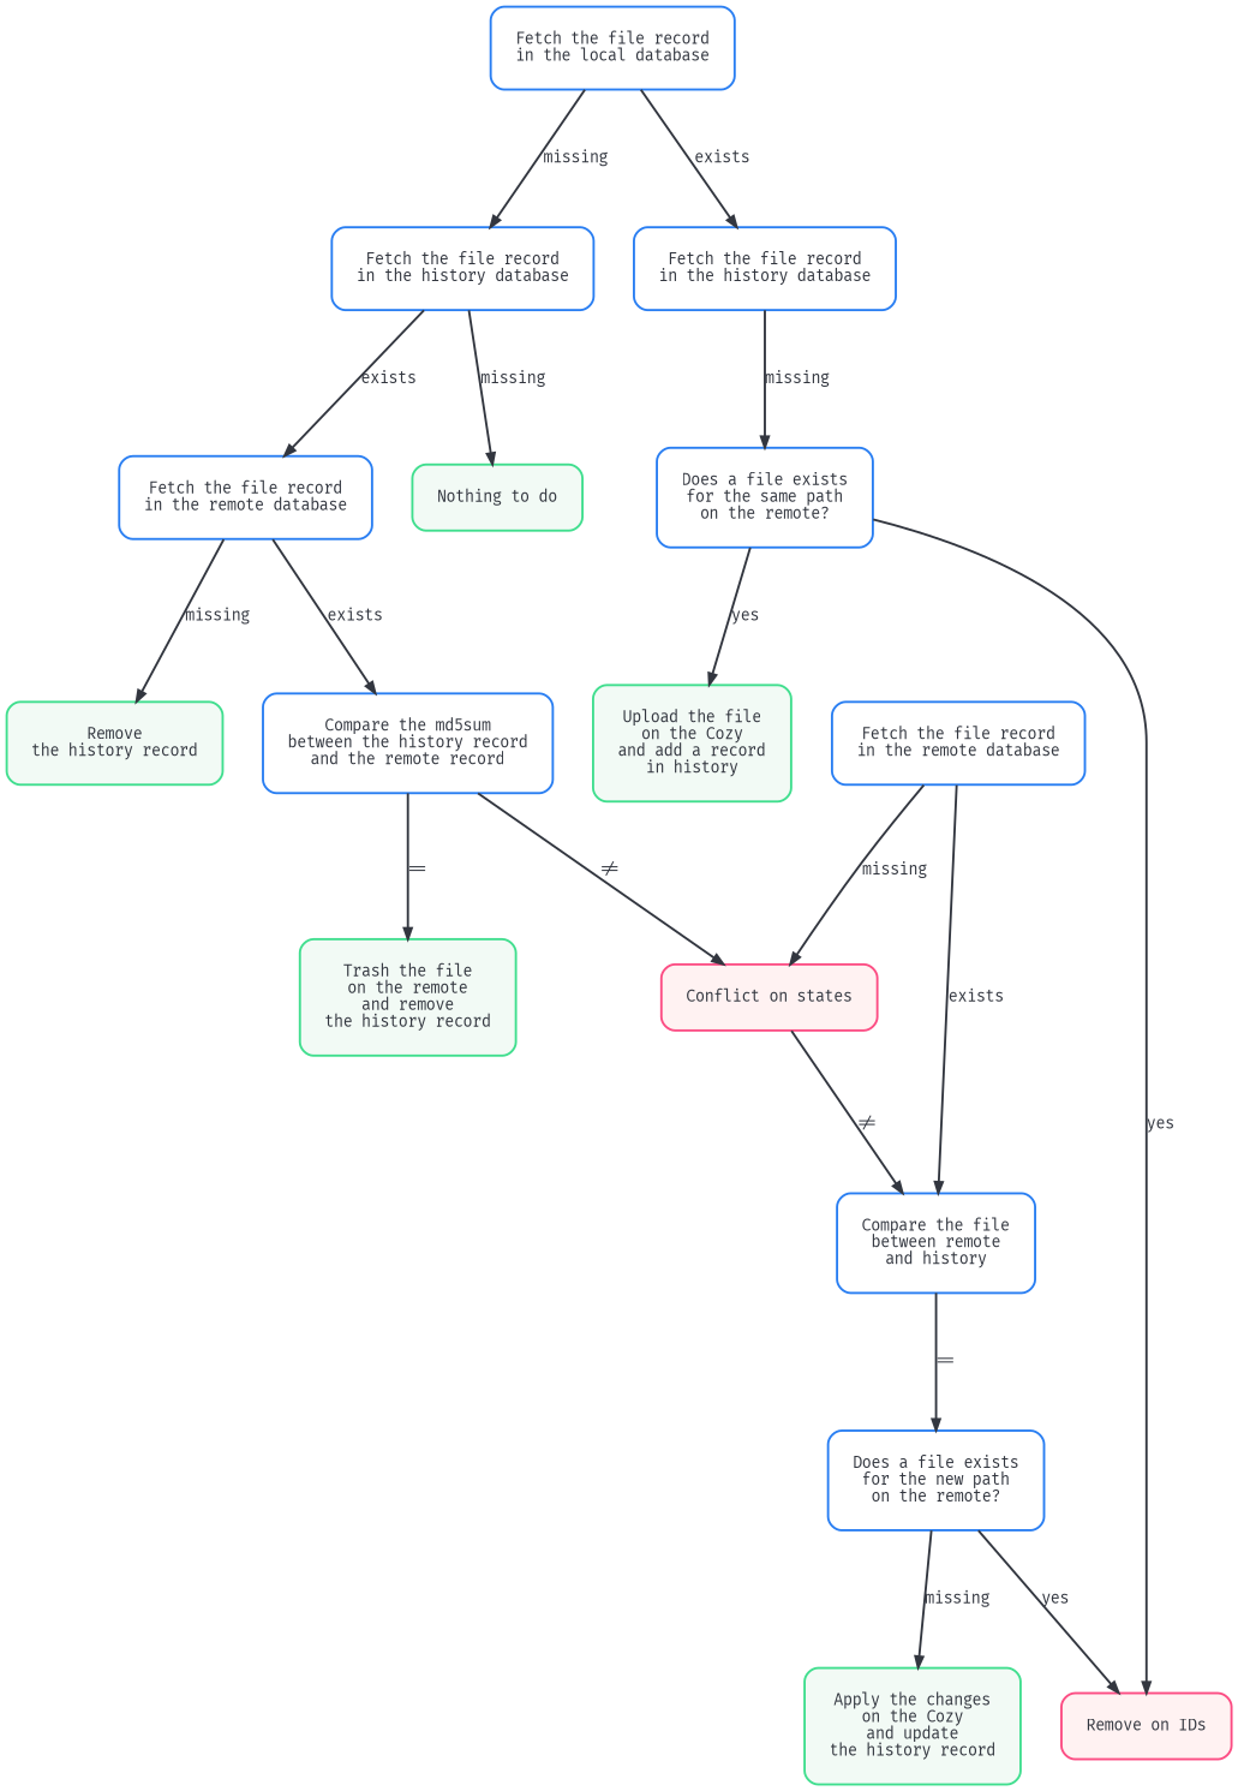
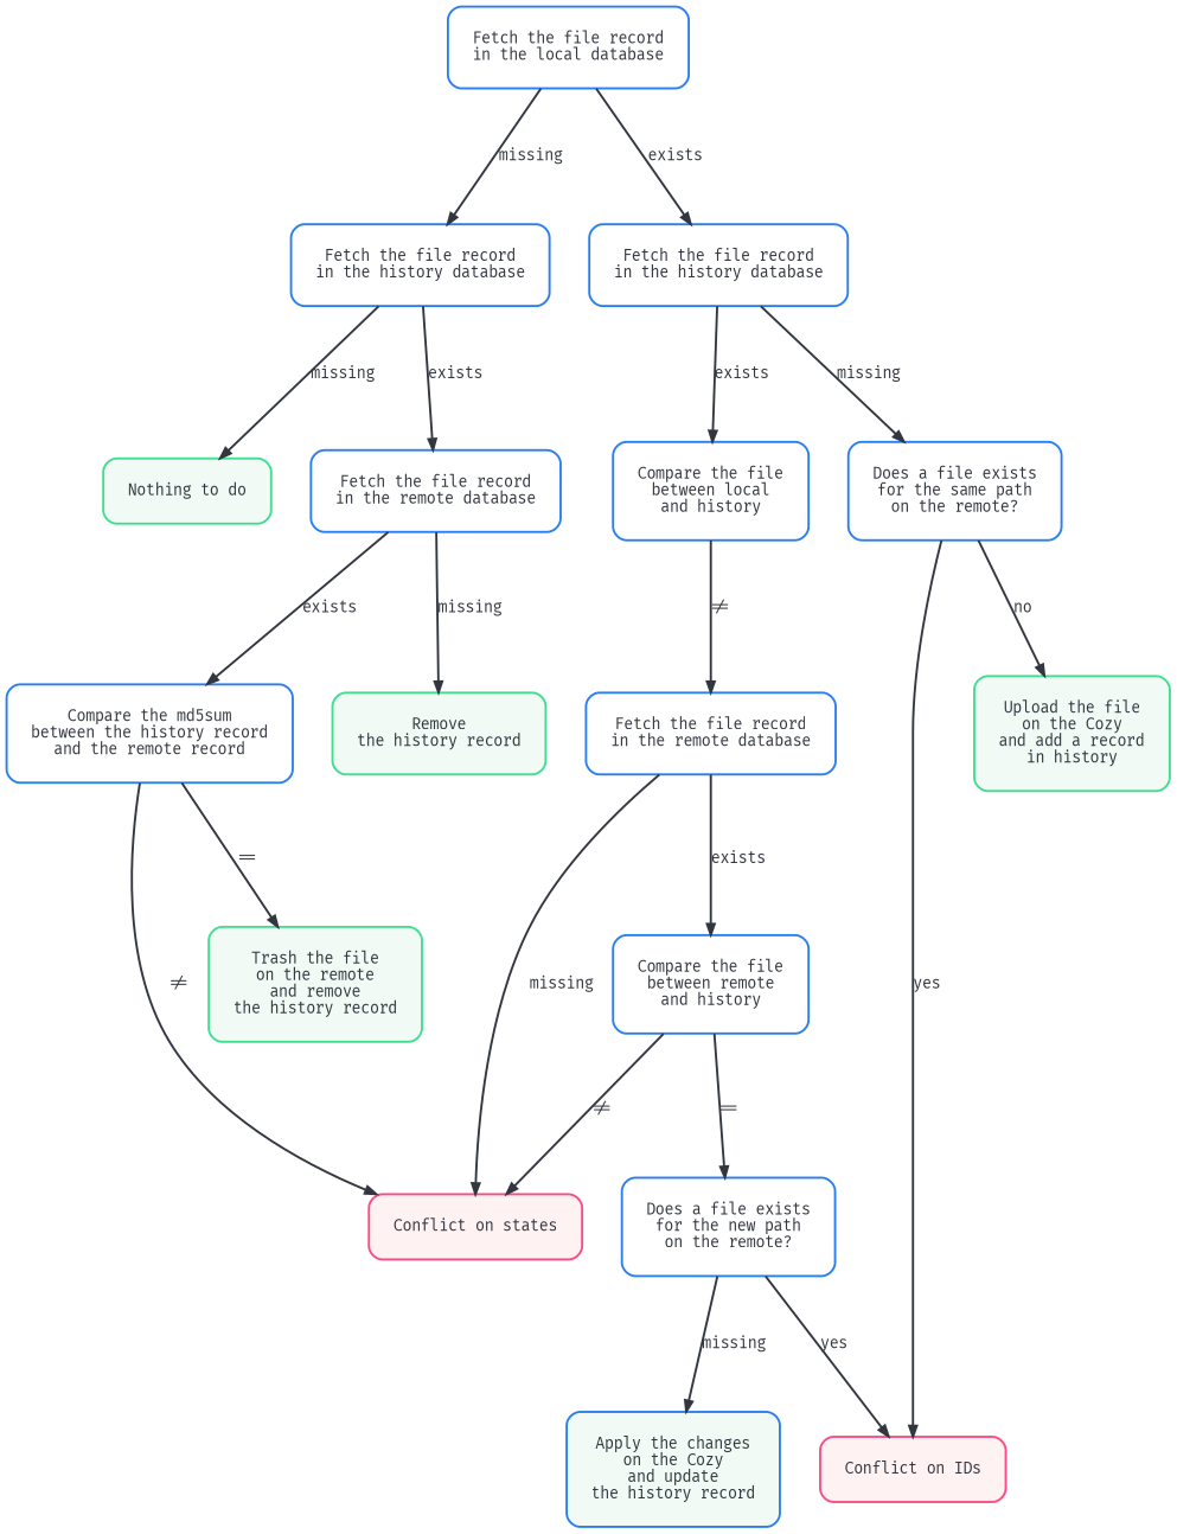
  digraph {
    nodesep=0.5
    ranksep=1.5
    node [color="#297EF2" fontcolor="#32363F" fontname="Fira Code" margin=0.3 shape=box style="bold,rounded"]
    edge [color="#32363F" fontcolor="#32363F" fontname="Fira Code" style=bold]
    n1 [label="Fetch the file record\nin the local database"]
    n2 [label="Fetch the file record\nin the history database"]
    n3 [label="Fetch the file record\nin the history database"]
    n4 [color="#40DE8E" fillcolor="#F2FAF5" label="Nothing to do" style="filled,bold,rounded"]
    n5 [label="Fetch the file record\nin the remote database"]
    n6 [label="Does a file exists\nfor the same path\non the remote?"]
+   n7 [label="Compare the file\nbetween local\nand history"]
    n8 [color="#40DE8E" fillcolor="#F2FAF5" label="Remove\nthe history record" style="filled,bold,rounded"]
    n9 [label="Compare the md5sum\nbetween the history record\nand the remote record"]
    n10 [color="#40DE8E" fillcolor="#F2FAF5" label="Upload the file\non the Cozy\nand add a record\nin history" style="filled,bold,rounded"]
-   n11 [color="#FC4C83" fillcolor="#FFF2F2" label="Remove on IDs" style="filled,bold,rounded"]
+   n11 [color="#FC4C83" fillcolor="#FFF2F2" label="Conflict on IDs" style="filled,bold,rounded"]
    n12 [label="Fetch the file record\nin the remote database"]
    n13 [color="#40DE8E" fillcolor="#F2FAF5" label="Trash the file\non the remote\nand remove\nthe history record" style="filled,bold,rounded"]
    n14 [color="#FC4C83" fillcolor="#FFF2F2" label="Conflict on states" style="filled,bold,rounded"]
    n15 [label="Compare the file\nbetween remote\nand history"]
    n16 [label="Does a file exists\nfor the new path\non the remote?"]
-   n17 [color="#40DE8E" fillcolor="#F2FAF5" label="Apply the changes\non the Cozy\nand update\nthe history record" style="filled,bold,rounded"]
+   n17 [fillcolor="#F2FAF5" label="Apply the changes\non the Cozy\nand update\nthe history record" style="filled,bold,rounded"]
    n1 -> n2 [label=missing]
    n1 -> n3 [label=exists]
    n2 -> n4 [label=missing]
    n2 -> n5 [label=exists]
    n3 -> n6 [label=missing]
+   n3 -> n7 [label=exists]
    n5 -> n8 [label=missing]
    n5 -> n9 [label=exists]
-   n6 -> n10 [label=yes]
+   n6 -> n10 [label=no]
    n6 -> n11 [label=yes]
+   n7 -> n12 [label="!="]
    n9 -> n13 [label="=="]
    n9 -> n14 [label="!="]
    n12 -> n14 [label=missing]
    n12 -> n15 [label=exists]
-   n14 -> n15 [label="!="]
+   n15 -> n14 [label="!="]
    n15 -> n16 [label="=="]
    n16 -> n11 [label=yes]
    n16 -> n17 [label=missing]
  }
